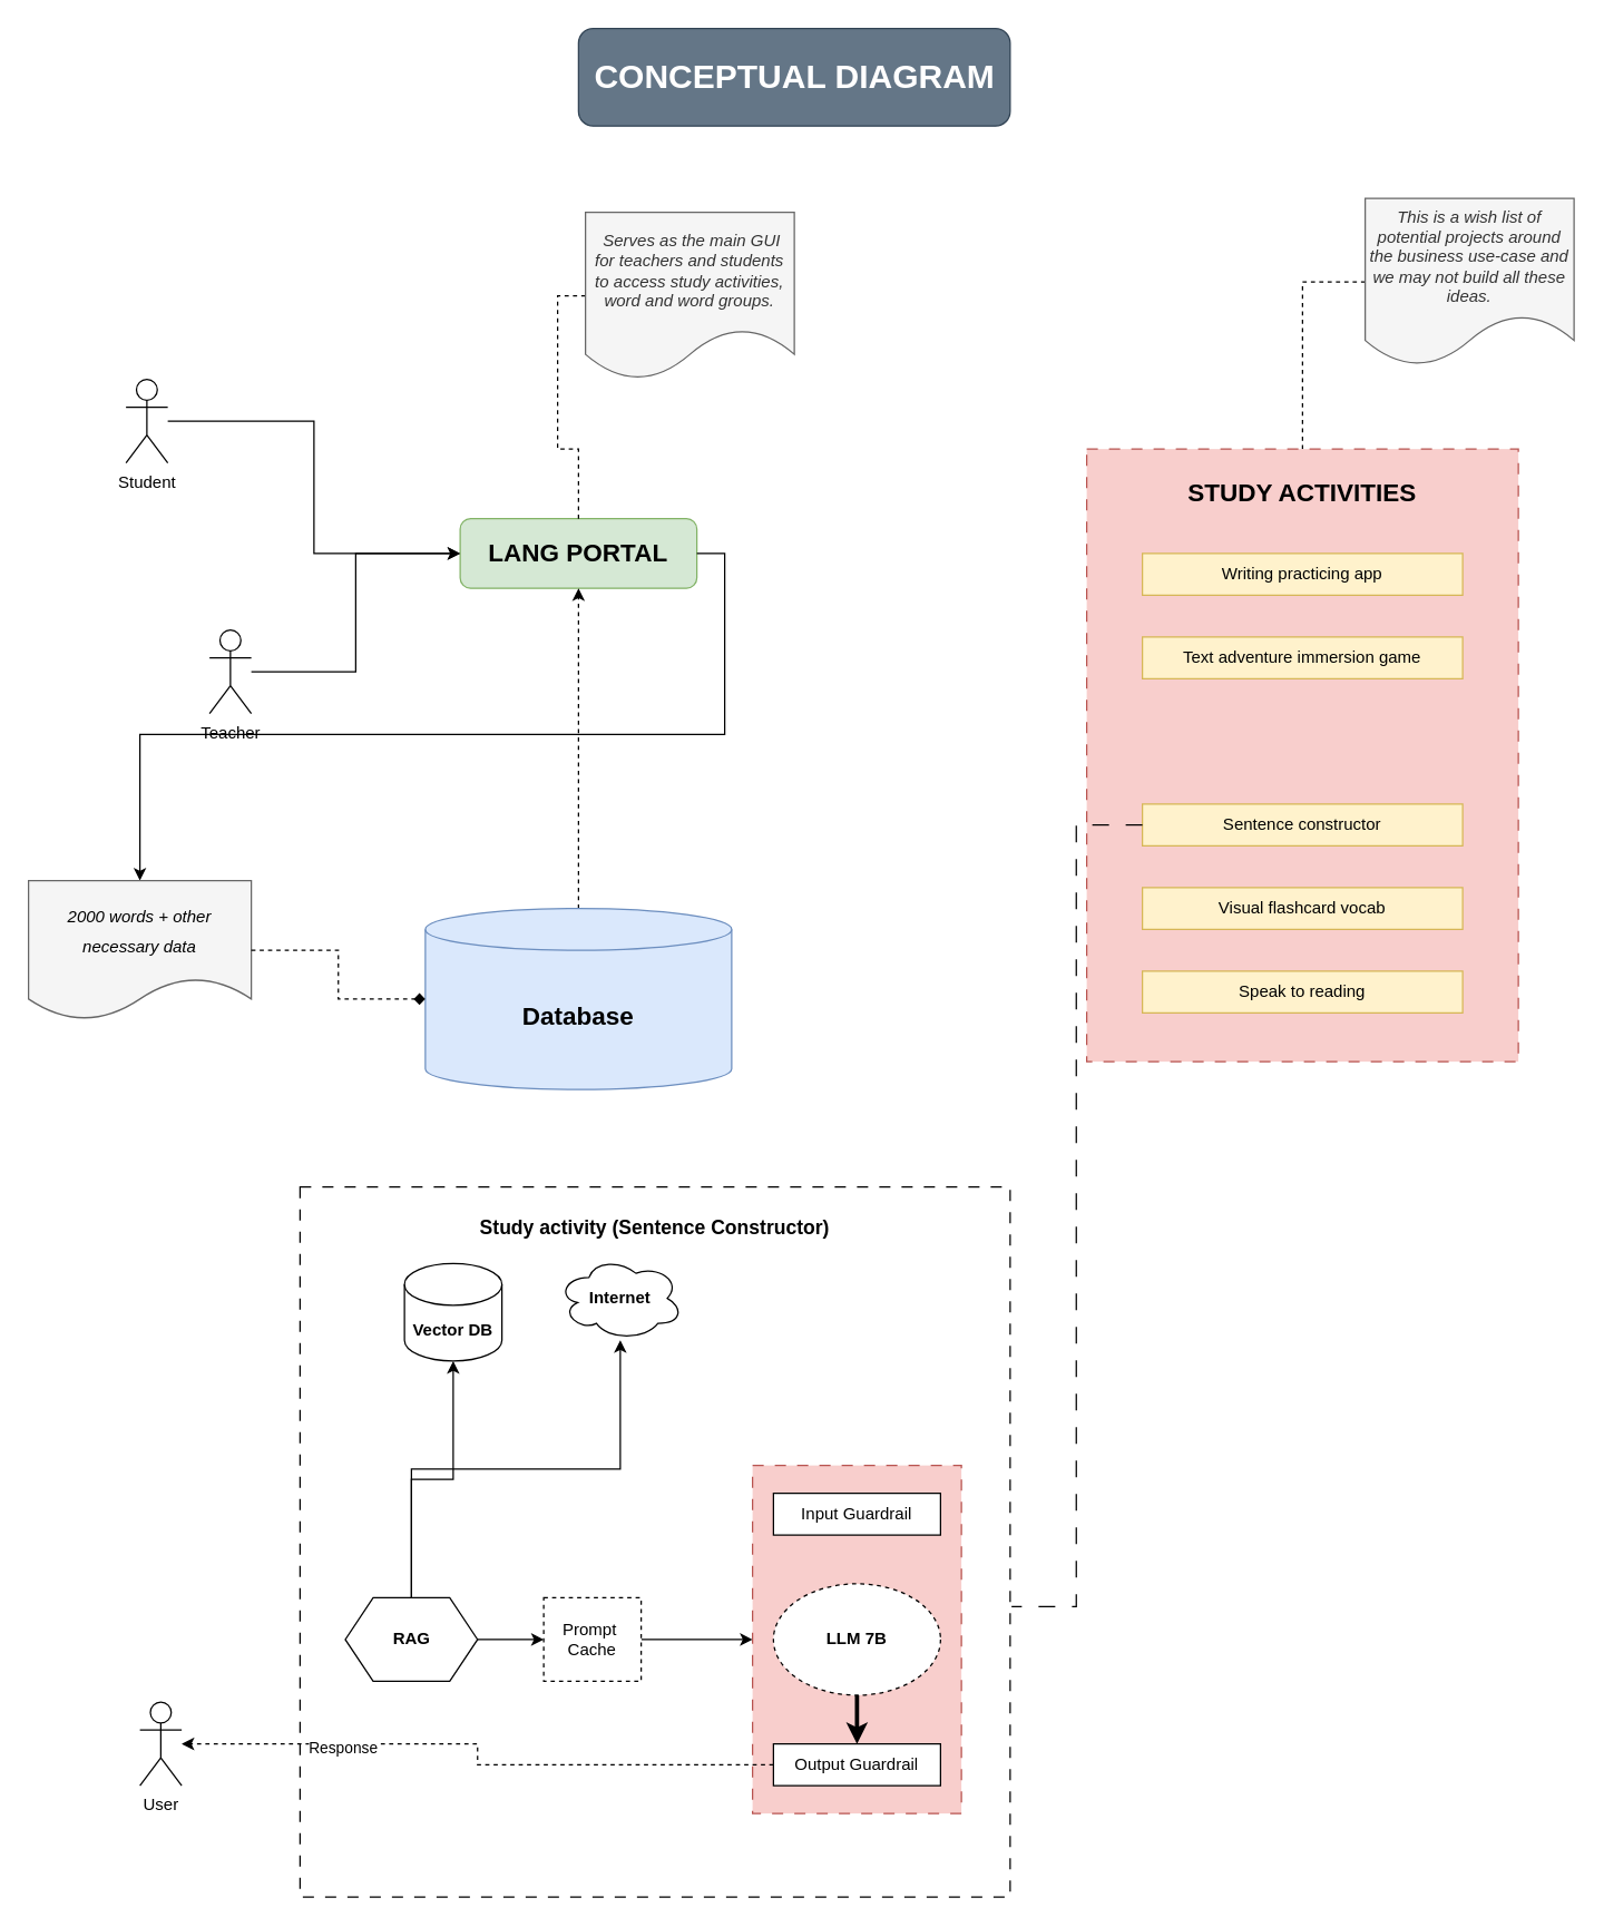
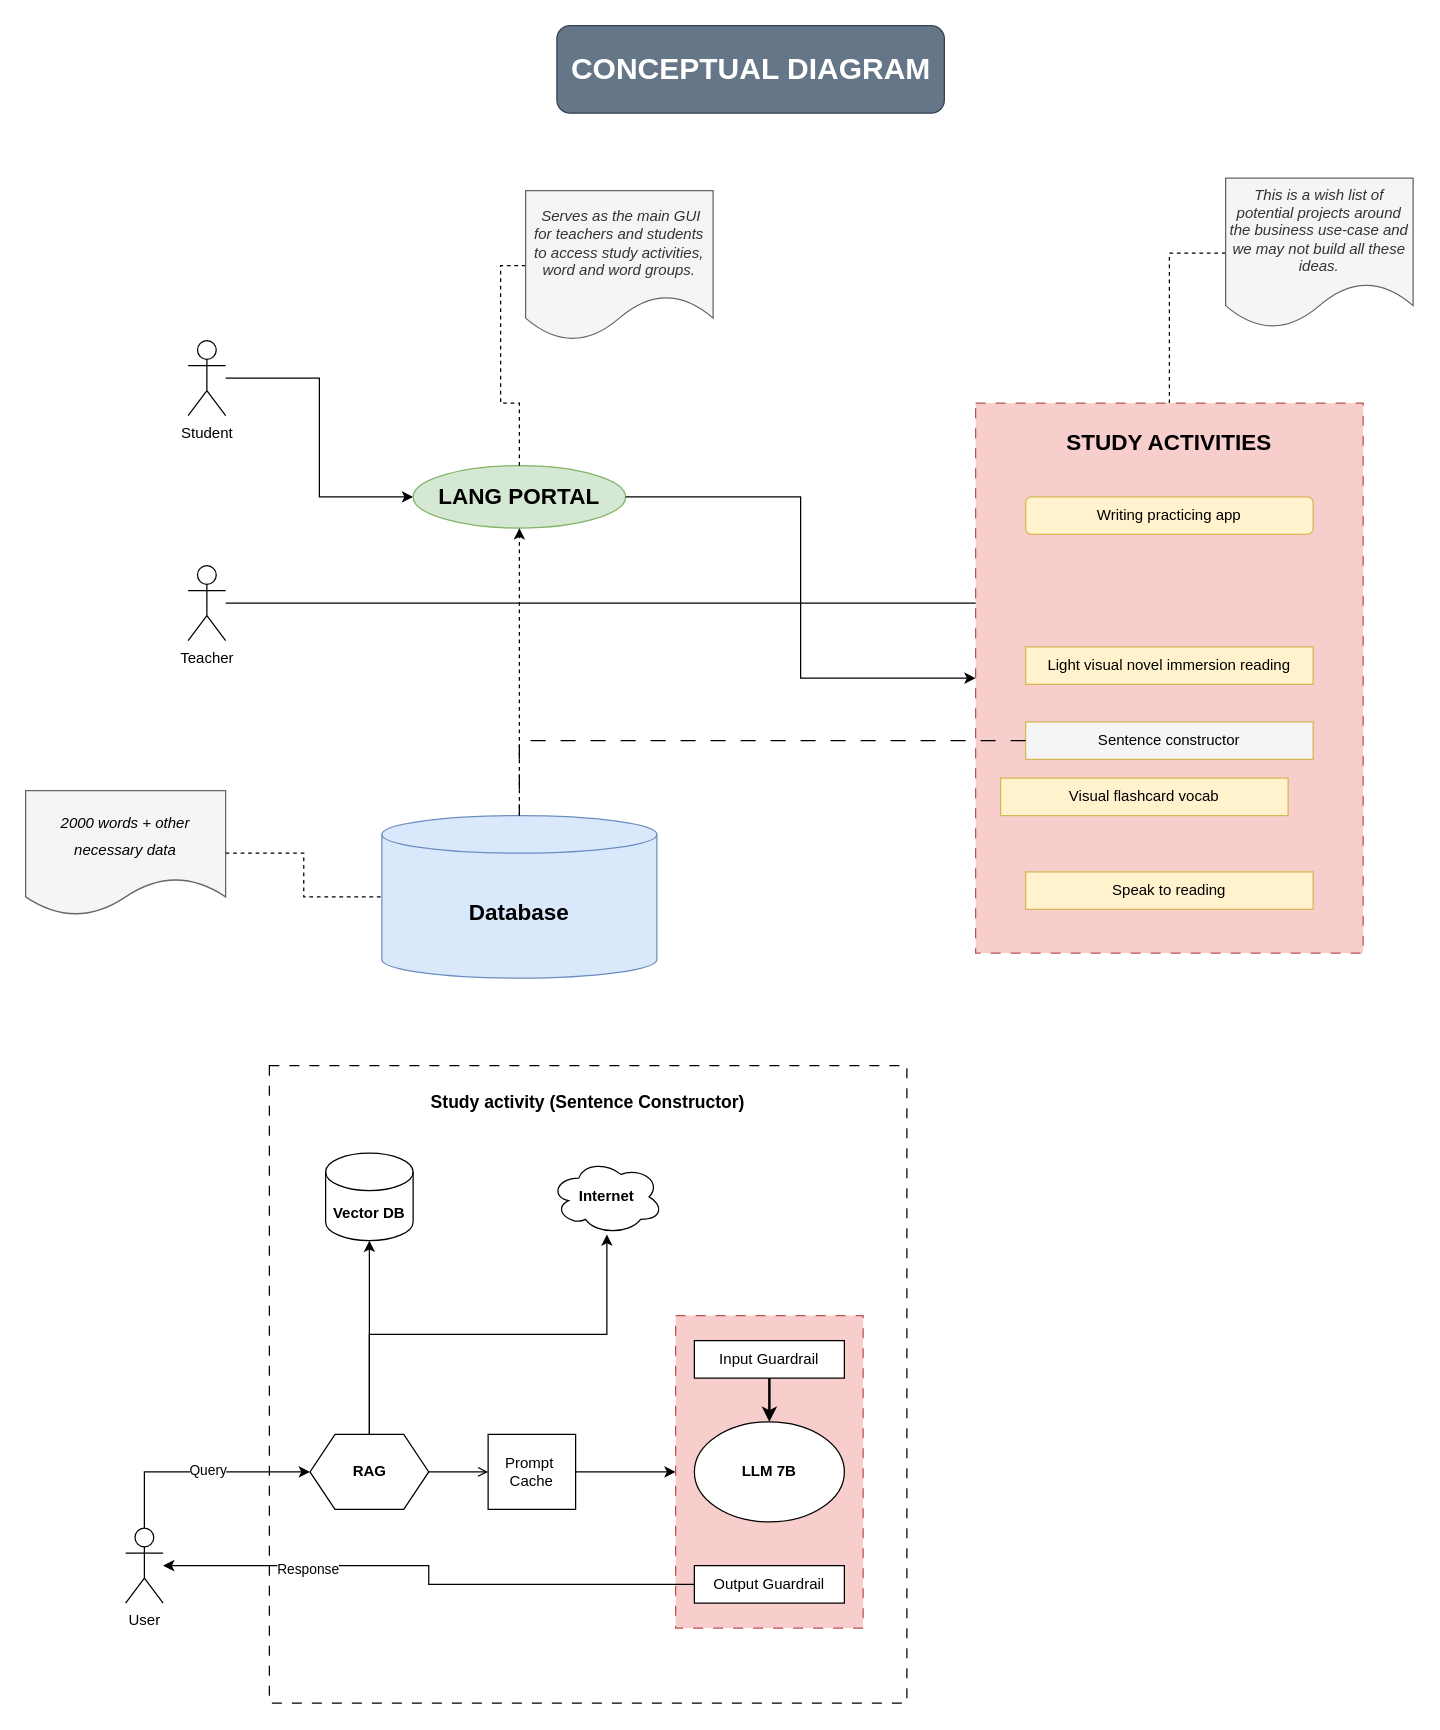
  <mxCell id="0" />
  <mxCell id="1" parent="0" />
- <mxCell id="2" value="&lt;h2&gt;LANG PORTAL&lt;/h2&gt;" style="rounded=1;whiteSpace=wrap;html=1;fillColor=#d5e8d4;strokeColor=#82b366;" parent="1" vertex="1"><mxGeometry x="330" y="372" width="170" height="50" as="geometry" /></mxCell>
+ <mxCell id="2" value="&lt;h2&gt;LANG PORTAL&lt;/h2&gt;" style="ellipse;whiteSpace=wrap;html=1;fillColor=#d5e8d4;strokeColor=#82b366;" parent="1" vertex="1"><mxGeometry x="330" y="372" width="170" height="50" as="geometry" /></mxCell>
  <mxCell id="3" style="edgeStyle=orthogonalEdgeStyle;rounded=0;orthogonalLoop=1;jettySize=auto;html=1;exitX=0;exitY=0.5;exitDx=0;exitDy=0;endArrow=none;startFill=0;dashed=1;entryX=0.5;entryY=0;entryDx=0;entryDy=0;" parent="1" source="4" target="15" edge="1"><mxGeometry relative="1" as="geometry"><mxPoint x="910" y="372" as="targetPoint" /></mxGeometry></mxCell>
  <mxCell id="4" value="&lt;i&gt;This is a wish list of potential projects around the business use-case and we may not build all these ideas.&lt;/i&gt;" style="shape=document;whiteSpace=wrap;html=1;boundedLbl=1;fillColor=#f5f5f5;fontColor=#333333;strokeColor=#666666;" parent="1" vertex="1"><mxGeometry x="980" y="142" width="150" height="120" as="geometry" /></mxCell>
  <mxCell id="5" style="edgeStyle=orthogonalEdgeStyle;rounded=0;orthogonalLoop=1;jettySize=auto;html=1;exitX=0;exitY=0.5;exitDx=0;exitDy=0;endArrow=none;startFill=0;dashed=1;entryX=0.5;entryY=0;entryDx=0;entryDy=0;" parent="1" source="6" target="2" edge="1"><mxGeometry relative="1" as="geometry"><mxPoint x="390" y="242" as="targetPoint" /></mxGeometry></mxCell>
  <mxCell id="6" value="&lt;i&gt;&amp;nbsp;Serves as the main GUI for teachers and students to access study activities, word and word groups.&lt;/i&gt;" style="shape=document;whiteSpace=wrap;html=1;boundedLbl=1;fillColor=#f5f5f5;fontColor=#333333;strokeColor=#666666;" parent="1" vertex="1"><mxGeometry x="420" y="152" width="150" height="120" as="geometry" /></mxCell>
  <mxCell id="7" style="edgeStyle=orthogonalEdgeStyle;rounded=0;orthogonalLoop=1;jettySize=auto;html=1;entryX=0.5;entryY=1;entryDx=0;entryDy=0;dashed=1;" parent="1" source="8" target="2" edge="1"><mxGeometry relative="1" as="geometry" /></mxCell>
  <mxCell id="8" value="&lt;h2&gt;Database&lt;/h2&gt;" style="shape=cylinder3;whiteSpace=wrap;html=1;boundedLbl=1;backgroundOutline=1;size=15;fillColor=#dae8fc;strokeColor=#6c8ebf;" parent="1" vertex="1"><mxGeometry x="305" y="652" width="220" height="130" as="geometry" /></mxCell>
  <mxCell id="9" style="edgeStyle=orthogonalEdgeStyle;rounded=0;orthogonalLoop=1;jettySize=auto;html=1;entryX=0;entryY=0.5;entryDx=0;entryDy=0;" parent="1" source="10" target="2" edge="1"><mxGeometry relative="1" as="geometry" /></mxCell>
- <mxCell id="10" value="Student&lt;div&gt;&lt;br&gt;&lt;/div&gt;" style="shape=umlActor;verticalLabelPosition=bottom;verticalAlign=top;html=1;outlineConnect=0;" parent="1" vertex="1"><mxGeometry x="90" y="272" width="30" height="60" as="geometry" /></mxCell>
- <mxCell id="11" style="edgeStyle=orthogonalEdgeStyle;rounded=0;orthogonalLoop=1;jettySize=auto;html=1;entryX=0;entryY=0.5;entryDx=0;entryDy=0;" parent="1" source="12" target="2" edge="1"><mxGeometry relative="1" as="geometry" /></mxCell>
+ <mxCell id="10" value="Student&lt;div&gt;&lt;br&gt;&lt;/div&gt;" style="shape=umlActor;verticalLabelPosition=bottom;verticalAlign=top;html=1;outlineConnect=0;" parent="1" vertex="1"><mxGeometry x="150" y="272" width="30" height="60" as="geometry" /></mxCell>
+ <mxCell id="11" style="edgeStyle=orthogonalEdgeStyle;rounded=0;orthogonalLoop=1;jettySize=auto;html=1;" parent="1" source="12" target="16" edge="1"><mxGeometry relative="1" as="geometry" /></mxCell>
  <mxCell id="12" value="&lt;div&gt;Teacher&lt;/div&gt;" style="shape=umlActor;verticalLabelPosition=bottom;verticalAlign=top;html=1;outlineConnect=0;" parent="1" vertex="1"><mxGeometry x="150" y="452" width="30" height="60" as="geometry" /></mxCell>
- <mxCell id="13" style="edgeStyle=orthogonalEdgeStyle;rounded=0;orthogonalLoop=1;jettySize=auto;html=1;exitX=1;exitY=0.5;exitDx=0;exitDy=0;" parent="1" source="2" target="39" edge="1"><mxGeometry relative="1" as="geometry"><mxPoint x="760" y="532" as="targetPoint" /></mxGeometry></mxCell>
+ <mxCell id="13" style="edgeStyle=orthogonalEdgeStyle;rounded=0;orthogonalLoop=1;jettySize=auto;html=1;exitX=1;exitY=0.5;exitDx=0;exitDy=0;" parent="1" source="2" target="15" edge="1"><mxGeometry relative="1" as="geometry"><mxPoint x="760" y="532" as="targetPoint" /></mxGeometry></mxCell>
  <mxCell id="14" value="" style="group" parent="1" vertex="1" connectable="0"><mxGeometry x="780" y="322" width="310" height="440" as="geometry" /></mxCell>
  <mxCell id="15" value="&lt;h2&gt;STUDY ACTIVITIES&lt;/h2&gt;" style="rounded=0;whiteSpace=wrap;html=1;dashed=1;dashPattern=8 8;verticalAlign=top;fillColor=#f8cecc;strokeColor=#b85450;" parent="14" vertex="1"><mxGeometry width="310" height="440" as="geometry" /></mxCell>
- <mxCell id="16" value="Writing practicing app" style="rounded=0;whiteSpace=wrap;html=1;fillColor=#fff2cc;strokeColor=#d6b656;" parent="14" vertex="1"><mxGeometry x="40" y="75" width="230" height="30" as="geometry" /></mxCell>
- <mxCell id="17" value="Text adventure immersion game" style="rounded=0;whiteSpace=wrap;html=1;fillColor=#fff2cc;strokeColor=#d6b656;" parent="14" vertex="1"><mxGeometry x="40" y="135" width="230" height="30" as="geometry" /></mxCell>
- <mxCell id="19" value="Sentence constructor" style="rounded=0;whiteSpace=wrap;html=1;fillColor=#fff2cc;strokeColor=#d6b656;" parent="14" vertex="1"><mxGeometry x="40" y="255" width="230" height="30" as="geometry" /></mxCell>
- <mxCell id="20" value="Visual flashcard vocab" style="rounded=0;whiteSpace=wrap;html=1;fillColor=#fff2cc;strokeColor=#d6b656;" parent="14" vertex="1"><mxGeometry x="40" y="315" width="230" height="30" as="geometry" /></mxCell>
+ <mxCell id="16" value="Writing practicing app" style="whiteSpace=wrap;html=1;fillColor=#fff2cc;strokeColor=#d6b656;rounded=1;" parent="14" vertex="1"><mxGeometry x="40" y="75" width="230" height="30" as="geometry" /></mxCell>
+ <mxCell id="18" value="Light visual novel immersion reading" style="rounded=0;whiteSpace=wrap;html=1;fillColor=#fff2cc;strokeColor=#d6b656;" parent="14" vertex="1"><mxGeometry x="40" y="195" width="230" height="30" as="geometry" /></mxCell>
+ <mxCell id="19" value="Sentence constructor" style="rounded=0;whiteSpace=wrap;html=1;fillColor=#f5f5f5;strokeColor=#d6b656;" parent="14" vertex="1"><mxGeometry x="40" y="255" width="230" height="30" as="geometry" /></mxCell>
+ <mxCell id="20" value="Visual flashcard vocab" style="rounded=0;whiteSpace=wrap;html=1;fillColor=#fff2cc;strokeColor=#d6b656;" parent="14" vertex="1"><mxGeometry x="20" y="300" width="230" height="30" as="geometry" /></mxCell>
  <mxCell id="21" value="Speak to reading" style="rounded=0;whiteSpace=wrap;html=1;fillColor=#fff2cc;strokeColor=#d6b656;" parent="14" vertex="1"><mxGeometry x="40" y="375" width="230" height="30" as="geometry" /></mxCell>
  <mxCell id="22" value="&lt;h3&gt;Study activity (Sentence Constructor)&lt;/h3&gt;" style="whiteSpace=wrap;html=1;aspect=fixed;dashed=1;dashPattern=8 8;verticalAlign=top;" parent="1" vertex="1"><mxGeometry x="215" y="852" width="510" height="510" as="geometry" /></mxCell>
- <mxCell id="23" style="edgeStyle=orthogonalEdgeStyle;rounded=0;orthogonalLoop=1;jettySize=auto;html=1;endArrow=none;startFill=0;dashed=1;dashPattern=12 12;entryX=1.002;entryY=0.591;entryDx=0;entryDy=0;entryPerimeter=0;" parent="1" source="19" target="22" edge="1"><mxGeometry relative="1" as="geometry"><mxPoint x="720" y="1112" as="targetPoint" /></mxGeometry></mxCell>
- <mxCell id="24" value="&lt;h4&gt;Vector DB&lt;/h4&gt;" style="shape=cylinder3;whiteSpace=wrap;html=1;boundedLbl=1;backgroundOutline=1;size=15;" parent="1" vertex="1"><mxGeometry x="290" y="907" width="70" height="70" as="geometry" /></mxCell>
- <mxCell id="25" value="&lt;h4&gt;Internet&lt;/h4&gt;" style="ellipse;shape=cloud;whiteSpace=wrap;html=1;" parent="1" vertex="1"><mxGeometry x="400" y="902" width="90" height="60" as="geometry" /></mxCell>
+ <mxCell id="23" style="edgeStyle=orthogonalEdgeStyle;rounded=0;orthogonalLoop=1;jettySize=auto;html=1;endArrow=none;startFill=0;dashed=1;dashPattern=12 12;" parent="1" source="19" target="8" edge="1"><mxGeometry relative="1" as="geometry"><mxPoint x="720" y="1112" as="targetPoint" /></mxGeometry></mxCell>
+ <mxCell id="24" value="&lt;h4&gt;Vector DB&lt;/h4&gt;" style="shape=cylinder3;whiteSpace=wrap;html=1;boundedLbl=1;backgroundOutline=1;size=15;" parent="1" vertex="1"><mxGeometry x="260" y="922" width="70" height="70" as="geometry" /></mxCell>
+ <mxCell id="25" value="&lt;h4&gt;Internet&lt;/h4&gt;" style="ellipse;shape=cloud;whiteSpace=wrap;html=1;" parent="1" vertex="1"><mxGeometry x="440" y="927" width="90" height="60" as="geometry" /></mxCell>
  <mxCell id="26" style="edgeStyle=orthogonalEdgeStyle;rounded=0;orthogonalLoop=1;jettySize=auto;html=1;" parent="1" source="29" target="24" edge="1"><mxGeometry relative="1" as="geometry" /></mxCell>
  <mxCell id="27" style="edgeStyle=orthogonalEdgeStyle;rounded=0;orthogonalLoop=1;jettySize=auto;html=1;exitX=0.5;exitY=0;exitDx=0;exitDy=0;" parent="1" source="29" target="25" edge="1"><mxGeometry relative="1" as="geometry"><mxPoint x="308" y="1082" as="sourcePoint" /></mxGeometry></mxCell>
- <mxCell id="28" style="edgeStyle=orthogonalEdgeStyle;rounded=0;orthogonalLoop=1;jettySize=auto;html=1;exitX=1;exitY=0.5;exitDx=0;exitDy=0;entryX=0;entryY=0.5;entryDx=0;entryDy=0;" parent="1" source="29" target="31" edge="1"><mxGeometry relative="1" as="geometry" /></mxCell>
+ <mxCell id="28" style="edgeStyle=orthogonalEdgeStyle;rounded=0;orthogonalLoop=1;jettySize=auto;html=1;exitX=1;exitY=0.5;exitDx=0;exitDy=0;entryX=0;entryY=0.5;entryDx=0;entryDy=0;endArrow=open;" parent="1" source="29" target="31" edge="1"><mxGeometry relative="1" as="geometry" /></mxCell>
  <mxCell id="29" value="&lt;h4&gt;RAG&lt;/h4&gt;" style="shape=hexagon;perimeter=hexagonPerimeter2;whiteSpace=wrap;html=1;fixedSize=1;" parent="1" vertex="1"><mxGeometry x="247.5" y="1147" width="95" height="60" as="geometry" /></mxCell>
  <mxCell id="30" style="edgeStyle=orthogonalEdgeStyle;rounded=0;orthogonalLoop=1;jettySize=auto;html=1;entryX=0;entryY=0.5;entryDx=0;entryDy=0;" parent="1" source="31" target="33" edge="1"><mxGeometry relative="1" as="geometry" /></mxCell>
- <mxCell id="31" value="Prompt&amp;nbsp;&lt;div&gt;Cache&lt;/div&gt;" style="rounded=0;whiteSpace=wrap;html=1;dashed=1;" parent="1" vertex="1"><mxGeometry x="390" y="1147" width="70" height="60" as="geometry" /></mxCell>
+ <mxCell id="31" value="Prompt&amp;nbsp;&lt;div&gt;Cache&lt;/div&gt;" style="rounded=0;whiteSpace=wrap;html=1;" parent="1" vertex="1"><mxGeometry x="390" y="1147" width="70" height="60" as="geometry" /></mxCell>
  <mxCell id="32" value="" style="group" parent="1" vertex="1" connectable="0"><mxGeometry x="540" y="1052" width="150" height="250" as="geometry" /></mxCell>
  <mxCell id="33" value="" style="rounded=0;whiteSpace=wrap;html=1;fillColor=#f8cecc;strokeColor=#b85450;fillStyle=auto;dashed=1;dashPattern=8 8;" parent="32" vertex="1"><mxGeometry width="150" height="250" as="geometry" /></mxCell>
  <mxCell id="34" value="Input Guardrail" style="rounded=0;whiteSpace=wrap;html=1;" parent="32" vertex="1"><mxGeometry x="15" y="20" width="120" height="30" as="geometry" /></mxCell>
- <mxCell id="35" value="&lt;h4&gt;LLM 7B&lt;/h4&gt;" style="ellipse;whiteSpace=wrap;html=1;dashed=1;" parent="32" vertex="1"><mxGeometry x="15" y="85" width="120" height="80" as="geometry" /></mxCell>
+ <mxCell id="35" value="&lt;h4&gt;LLM 7B&lt;/h4&gt;" style="ellipse;whiteSpace=wrap;html=1;" parent="32" vertex="1"><mxGeometry x="15" y="85" width="120" height="80" as="geometry" /></mxCell>
  <mxCell id="36" value="Output Guardrail" style="rounded=0;whiteSpace=wrap;html=1;" parent="32" vertex="1"><mxGeometry x="15" y="200" width="120" height="30" as="geometry" /></mxCell>
- <mxCell id="38" style="edgeStyle=orthogonalEdgeStyle;rounded=0;orthogonalLoop=1;jettySize=auto;html=1;entryX=0.5;entryY=0;entryDx=0;entryDy=0;strokeWidth=3;" parent="32" source="35" target="36" edge="1"><mxGeometry relative="1" as="geometry" /></mxCell>
+ <mxCell id="37" style="edgeStyle=orthogonalEdgeStyle;rounded=0;orthogonalLoop=1;jettySize=auto;html=1;exitX=0.5;exitY=1;exitDx=0;exitDy=0;strokeWidth=2;" parent="32" source="34" target="35" edge="1"><mxGeometry relative="1" as="geometry" /></mxCell>
  <mxCell id="39" value="&lt;h2&gt;&lt;span style=&quot;background-color: transparent; color: light-dark(rgb(0, 0, 0), rgb(255, 255, 255)); font-size: 12px; font-weight: normal;&quot;&gt;&lt;i&gt;2000 words + other necessary data&lt;/i&gt;&lt;/span&gt;&lt;/h2&gt;" style="shape=document;whiteSpace=wrap;html=1;boundedLbl=1;fillColor=#f5f5f5;fontColor=#333333;strokeColor=#666666;fontStyle=0" parent="1" vertex="1"><mxGeometry x="20" y="632" width="160" height="100" as="geometry" /></mxCell>
- <mxCell id="40" style="edgeStyle=orthogonalEdgeStyle;rounded=0;orthogonalLoop=1;jettySize=auto;html=1;entryX=0;entryY=0.5;entryDx=0;entryDy=0;entryPerimeter=0;endArrow=diamond;startFill=0;dashed=1;" parent="1" source="39" target="8" edge="1"><mxGeometry relative="1" as="geometry" /></mxCell>
- <mxCell id="41" value="&lt;h1&gt;CONCEPTUAL DIAGRAM&lt;/h1&gt;" style="text;html=1;align=center;verticalAlign=middle;resizable=0;points=[];autosize=1;strokeColor=#314354;rounded=1;fillColor=#647687;fontColor=#ffffff;" parent="1" vertex="1"><mxGeometry x="415" y="20" width="310" height="70" as="geometry" /></mxCell>
+ <mxCell id="40" style="edgeStyle=orthogonalEdgeStyle;rounded=0;orthogonalLoop=1;jettySize=auto;html=1;entryX=0;entryY=0.5;entryDx=0;entryDy=0;entryPerimeter=0;endArrow=none;startFill=0;dashed=1;" parent="1" source="39" target="8" edge="1"><mxGeometry relative="1" as="geometry" /></mxCell>
+ <mxCell id="41" value="&lt;h1&gt;CONCEPTUAL DIAGRAM&lt;/h1&gt;" style="text;html=1;align=center;verticalAlign=middle;resizable=0;points=[];autosize=1;strokeColor=#314354;rounded=1;fillColor=#647687;fontColor=#ffffff;" parent="1" vertex="1"><mxGeometry x="445" y="20" width="310" height="70" as="geometry" /></mxCell>
+ <mxCell id="42" style="edgeStyle=orthogonalEdgeStyle;rounded=0;orthogonalLoop=1;jettySize=auto;html=1;exitX=0.5;exitY=0;exitDx=0;exitDy=0;exitPerimeter=0;entryX=0;entryY=0.5;entryDx=0;entryDy=0;" edge="1" parent="1" source="44" target="29"><mxGeometry relative="1" as="geometry" /></mxCell>
+ <mxCell id="43" value="Query" style="edgeLabel;html=1;align=center;verticalAlign=middle;resizable=0;points=[];" vertex="1" connectable="0" parent="42"><mxGeometry x="0.076" y="2" relative="1" as="geometry"><mxPoint as="offset" /></mxGeometry></mxCell>
  <mxCell id="44" value="User" style="shape=umlActor;verticalLabelPosition=bottom;verticalAlign=top;html=1;outlineConnect=0;" vertex="1" parent="1"><mxGeometry x="100" y="1222" width="30" height="60" as="geometry" /></mxCell>
- <mxCell id="45" style="edgeStyle=orthogonalEdgeStyle;rounded=0;orthogonalLoop=1;jettySize=auto;html=1;exitX=0;exitY=0.5;exitDx=0;exitDy=0;dashed=1;" edge="1" parent="1" source="36" target="44"><mxGeometry relative="1" as="geometry" /></mxCell>
+ <mxCell id="45" style="edgeStyle=orthogonalEdgeStyle;rounded=0;orthogonalLoop=1;jettySize=auto;html=1;exitX=0;exitY=0.5;exitDx=0;exitDy=0;" edge="1" parent="1" source="36" target="44"><mxGeometry relative="1" as="geometry" /></mxCell>
  <mxCell id="46" value="Response" style="edgeLabel;html=1;align=center;verticalAlign=middle;resizable=0;points=[];" vertex="1" connectable="0" parent="45"><mxGeometry x="0.475" y="2" relative="1" as="geometry"><mxPoint as="offset" /></mxGeometry></mxCell>
